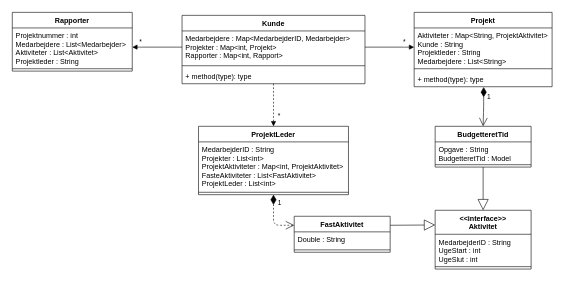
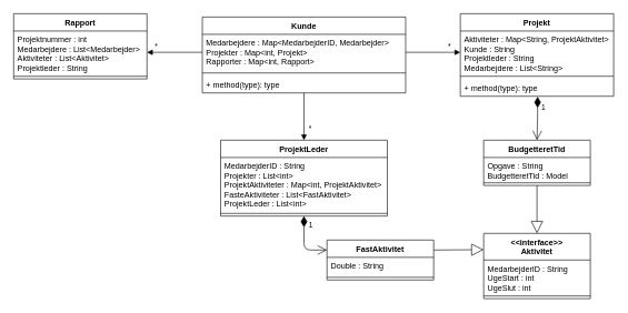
  <mxCell id="0" />
  <mxCell id="1" parent="0" />
  <mxCell id="2" value="Kunde" style="swimlane;fontStyle=1;align=center;verticalAlign=top;childLayout=stackLayout;horizontal=1;startSize=26;horizontalStack=0;resizeParent=1;resizeParentMax=0;resizeLast=0;collapsible=1;marginBottom=0;" vertex="1" parent="1"><mxGeometry x="303" y="25" width="305" height="114" as="geometry" /></mxCell>
  <mxCell id="3" value="Medarbejdere : Map&lt;MedarbejderID, Medarbejder&gt;&#10;Projekter : Map&lt;int, Projekt&gt;&#10;Rapporter : Map&lt;int, Rapport&gt;" style="text;strokeColor=none;fillColor=none;align=left;verticalAlign=top;spacingLeft=4;spacingRight=4;overflow=hidden;rotatable=0;points=[[0,0.5],[1,0.5]];portConstraint=eastwest;" vertex="1" parent="2"><mxGeometry y="26" width="305" height="54" as="geometry" /></mxCell>
  <mxCell id="4" value="" style="line;strokeWidth=1;fillColor=none;align=left;verticalAlign=middle;spacingTop=-1;spacingLeft=3;spacingRight=3;rotatable=0;labelPosition=right;points=[];portConstraint=eastwest;strokeColor=inherit;" vertex="1" parent="2"><mxGeometry y="80" width="305" height="8" as="geometry" /></mxCell>
  <mxCell id="5" value="+ method(type): type" style="text;strokeColor=none;fillColor=none;align=left;verticalAlign=top;spacingLeft=4;spacingRight=4;overflow=hidden;rotatable=0;points=[[0,0.5],[1,0.5]];portConstraint=eastwest;" vertex="1" parent="2"><mxGeometry y="88" width="305" height="26" as="geometry" /></mxCell>
- <mxCell id="6" value="Rapporter" style="swimlane;fontStyle=1;align=center;verticalAlign=top;childLayout=stackLayout;horizontal=1;startSize=26;horizontalStack=0;resizeParent=1;resizeParentMax=0;resizeLast=0;collapsible=1;marginBottom=0;" vertex="1" parent="1"><mxGeometry x="20" y="20" width="200" height="98" as="geometry" /></mxCell>
+ <mxCell id="6" value="Rapport" style="swimlane;fontStyle=1;align=center;verticalAlign=top;childLayout=stackLayout;horizontal=1;startSize=26;horizontalStack=0;resizeParent=1;resizeParentMax=0;resizeLast=0;collapsible=1;marginBottom=0;" vertex="1" parent="1"><mxGeometry x="20" y="20" width="200" height="98" as="geometry" /></mxCell>
  <mxCell id="7" value="Projektnummer : int&#10;Medarbejdere : List&lt;Medarbejder&gt;&#10;Aktiviteter : List&lt;Aktivitet&gt;&#10;Projektleder : String" style="text;strokeColor=none;fillColor=none;align=left;verticalAlign=top;spacingLeft=4;spacingRight=4;overflow=hidden;rotatable=0;points=[[0,0.5],[1,0.5]];portConstraint=eastwest;" vertex="1" parent="6"><mxGeometry y="26" width="200" height="64" as="geometry" /></mxCell>
  <mxCell id="8" value="" style="line;strokeWidth=1;fillColor=none;align=left;verticalAlign=middle;spacingTop=-1;spacingLeft=3;spacingRight=3;rotatable=0;labelPosition=right;points=[];portConstraint=eastwest;strokeColor=inherit;" vertex="1" parent="6"><mxGeometry y="90" width="200" height="8" as="geometry" /></mxCell>
  <mxCell id="9" value="" style="endArrow=block;endFill=1;html=1;edgeStyle=orthogonalEdgeStyle;align=left;verticalAlign=top;exitX=0;exitY=0.5;exitDx=0;exitDy=0;entryX=1;entryY=0.5;entryDx=0;entryDy=0;" edge="1" parent="1" source="3" target="7"><mxGeometry x="-0.203" y="12" relative="1" as="geometry"><mxPoint x="237" y="190" as="sourcePoint" /><mxPoint x="200" y="170" as="targetPoint" /><mxPoint as="offset" /></mxGeometry></mxCell>
  <mxCell id="10" value="*" style="edgeLabel;resizable=0;html=1;align=left;verticalAlign=bottom;" connectable="0" vertex="1" parent="9"><mxGeometry x="-1" relative="1" as="geometry"><mxPoint x="-73" as="offset" /></mxGeometry></mxCell>
  <mxCell id="11" value="Projekt" style="swimlane;fontStyle=1;align=center;verticalAlign=top;childLayout=stackLayout;horizontal=1;startSize=26;horizontalStack=0;resizeParent=1;resizeParentMax=0;resizeLast=0;collapsible=1;marginBottom=0;" vertex="1" parent="1"><mxGeometry x="690" y="20" width="230" height="124" as="geometry" /></mxCell>
  <mxCell id="12" value="Aktiviteter : Map&lt;String, ProjektAktivitet&gt;&#10;Kunde : String&#10;Projektleder : String&#10;Medarbejdere : List&lt;String&gt;" style="text;strokeColor=none;fillColor=none;align=left;verticalAlign=top;spacingLeft=4;spacingRight=4;overflow=hidden;rotatable=0;points=[[0,0.5],[1,0.5]];portConstraint=eastwest;" vertex="1" parent="11"><mxGeometry y="26" width="230" height="64" as="geometry" /></mxCell>
  <mxCell id="13" value="" style="line;strokeWidth=1;fillColor=none;align=left;verticalAlign=middle;spacingTop=-1;spacingLeft=3;spacingRight=3;rotatable=0;labelPosition=right;points=[];portConstraint=eastwest;strokeColor=inherit;" vertex="1" parent="11"><mxGeometry y="90" width="230" height="8" as="geometry" /></mxCell>
  <mxCell id="14" value="+ method(type): type" style="text;strokeColor=none;fillColor=none;align=left;verticalAlign=top;spacingLeft=4;spacingRight=4;overflow=hidden;rotatable=0;points=[[0,0.5],[1,0.5]];portConstraint=eastwest;" vertex="1" parent="11"><mxGeometry y="98" width="230" height="26" as="geometry" /></mxCell>
  <mxCell id="15" value="&lt;&lt;interface&gt;&gt;&#10;Aktivitet" style="swimlane;fontStyle=1;align=center;verticalAlign=top;childLayout=stackLayout;horizontal=1;startSize=40;horizontalStack=0;resizeParent=1;resizeParentMax=0;resizeLast=0;collapsible=1;marginBottom=0;" vertex="1" parent="1"><mxGeometry x="725" y="350" width="160" height="98" as="geometry" /></mxCell>
  <mxCell id="16" value="MedarbejderID : String&#10;UgeStart : int&#10;UgeSlut : int" style="text;strokeColor=none;fillColor=none;align=left;verticalAlign=top;spacingLeft=4;spacingRight=4;overflow=hidden;rotatable=0;points=[[0,0.5],[1,0.5]];portConstraint=eastwest;" vertex="1" parent="15"><mxGeometry y="40" width="160" height="50" as="geometry" /></mxCell>
  <mxCell id="17" value="" style="line;strokeWidth=1;fillColor=none;align=left;verticalAlign=middle;spacingTop=-1;spacingLeft=3;spacingRight=3;rotatable=0;labelPosition=right;points=[];portConstraint=eastwest;strokeColor=inherit;" vertex="1" parent="15"><mxGeometry y="90" width="160" height="8" as="geometry" /></mxCell>
  <mxCell id="18" value="FastAktivitet" style="swimlane;fontStyle=1;align=center;verticalAlign=top;childLayout=stackLayout;horizontal=1;startSize=26;horizontalStack=0;resizeParent=1;resizeParentMax=0;resizeLast=0;collapsible=1;marginBottom=0;" vertex="1" parent="1"><mxGeometry x="490" y="360" width="160" height="60" as="geometry" /></mxCell>
  <mxCell id="19" value="Double : String" style="text;strokeColor=none;fillColor=none;align=left;verticalAlign=top;spacingLeft=4;spacingRight=4;overflow=hidden;rotatable=0;points=[[0,0.5],[1,0.5]];portConstraint=eastwest;" vertex="1" parent="18"><mxGeometry y="26" width="160" height="26" as="geometry" /></mxCell>
  <mxCell id="20" value="" style="line;strokeWidth=1;fillColor=none;align=left;verticalAlign=middle;spacingTop=-1;spacingLeft=3;spacingRight=3;rotatable=0;labelPosition=right;points=[];portConstraint=eastwest;strokeColor=inherit;" vertex="1" parent="18"><mxGeometry y="52" width="160" height="8" as="geometry" /></mxCell>
  <mxCell id="21" value="BudgetteretTid" style="swimlane;fontStyle=1;align=center;verticalAlign=top;childLayout=stackLayout;horizontal=1;startSize=26;horizontalStack=0;resizeParent=1;resizeParentMax=0;resizeLast=0;collapsible=1;marginBottom=0;" vertex="1" parent="1"><mxGeometry x="725" y="210" width="160" height="68" as="geometry" /></mxCell>
  <mxCell id="22" value="Opgave : String&#10;BudgetteretTid : Model" style="text;strokeColor=none;fillColor=none;align=left;verticalAlign=top;spacingLeft=4;spacingRight=4;overflow=hidden;rotatable=0;points=[[0,0.5],[1,0.5]];portConstraint=eastwest;" vertex="1" parent="21"><mxGeometry y="26" width="160" height="34" as="geometry" /></mxCell>
  <mxCell id="23" value="" style="line;strokeWidth=1;fillColor=none;align=left;verticalAlign=middle;spacingTop=-1;spacingLeft=3;spacingRight=3;rotatable=0;labelPosition=right;points=[];portConstraint=eastwest;strokeColor=inherit;" vertex="1" parent="21"><mxGeometry y="60" width="160" height="8" as="geometry" /></mxCell>
  <mxCell id="24" value="" style="endArrow=block;endSize=16;endFill=0;html=1;entryX=0;entryY=0.25;entryDx=0;entryDy=0;exitX=1;exitY=0.25;exitDx=0;exitDy=0;" edge="1" parent="1" source="18" target="15"><mxGeometry width="160" relative="1" as="geometry"><mxPoint x="660" y="390" as="sourcePoint" /><mxPoint x="810" y="140" as="targetPoint" /></mxGeometry></mxCell>
  <mxCell id="25" value="" style="endArrow=block;endSize=16;endFill=0;html=1;entryX=0.5;entryY=0;entryDx=0;entryDy=0;exitX=0.5;exitY=1;exitDx=0;exitDy=0;" edge="1" parent="1" source="21" target="15"><mxGeometry width="160" relative="1" as="geometry"><mxPoint x="660" y="260" as="sourcePoint" /><mxPoint x="820" y="260" as="targetPoint" /></mxGeometry></mxCell>
  <mxCell id="26" value="1" style="endArrow=open;html=1;endSize=12;startArrow=diamondThin;startSize=14;startFill=1;edgeStyle=orthogonalEdgeStyle;align=left;verticalAlign=bottom;exitX=0.504;exitY=1.022;exitDx=0;exitDy=0;exitPerimeter=0;entryX=0.5;entryY=0;entryDx=0;entryDy=0;" edge="1" parent="1" source="14" target="21"><mxGeometry x="-0.233" y="4" relative="1" as="geometry"><mxPoint x="760" y="160" as="sourcePoint" /><mxPoint x="820" y="200" as="targetPoint" /><mxPoint as="offset" /></mxGeometry></mxCell>
  <mxCell id="27" value="ProjektLeder" style="swimlane;fontStyle=1;align=center;verticalAlign=top;childLayout=stackLayout;horizontal=1;startSize=26;horizontalStack=0;resizeParent=1;resizeParentMax=0;resizeLast=0;collapsible=1;marginBottom=0;" vertex="1" parent="1"><mxGeometry x="330.5" y="210" width="250" height="114" as="geometry"><mxRectangle x="210" y="300" width="100" height="30" as="alternateBounds" /></mxGeometry></mxCell>
  <mxCell id="28" value="MedarbejderID : String&#10;Projekter : List&lt;int&gt;&#10;ProjektAktiviteter : Map&lt;int, ProjektAktivitet&gt;&#10;FasteAktiviteter : List&lt;FastAktivitet&gt;&#10;ProjektLeder : List&lt;int&gt;" style="text;strokeColor=none;fillColor=none;align=left;verticalAlign=top;spacingLeft=4;spacingRight=4;overflow=hidden;rotatable=0;points=[[0,0.5],[1,0.5]];portConstraint=eastwest;" vertex="1" parent="27"><mxGeometry y="26" width="250" height="80" as="geometry" /></mxCell>
  <mxCell id="29" value="" style="line;strokeWidth=1;fillColor=none;align=left;verticalAlign=middle;spacingTop=-1;spacingLeft=3;spacingRight=3;rotatable=0;labelPosition=right;points=[];portConstraint=eastwest;strokeColor=inherit;" vertex="1" parent="27"><mxGeometry y="106" width="250" height="8" as="geometry" /></mxCell>
- <mxCell id="30" value="1" style="endArrow=open;html=1;endSize=12;startArrow=diamondThin;startSize=14;startFill=1;edgeStyle=orthogonalEdgeStyle;align=left;verticalAlign=bottom;exitX=0.5;exitY=1;exitDx=0;exitDy=0;entryX=0;entryY=0.25;entryDx=0;entryDy=0;dashed=1;" edge="1" parent="1" source="27" target="18"><mxGeometry x="-0.466" y="5" relative="1" as="geometry"><mxPoint x="410" y="370" as="sourcePoint" /><mxPoint x="570" y="370" as="targetPoint" /><mxPoint as="offset" /></mxGeometry></mxCell>
- <mxCell id="31" value="" style="endArrow=block;endFill=1;html=1;edgeStyle=orthogonalEdgeStyle;align=left;verticalAlign=top;entryX=0.5;entryY=0;entryDx=0;entryDy=0;exitX=0.5;exitY=1;exitDx=0;exitDy=0;dashed=1;" edge="1" parent="1" source="2" target="27"><mxGeometry x="-1" relative="1" as="geometry"><mxPoint x="510" y="170" as="sourcePoint" /><mxPoint x="570" y="200" as="targetPoint" /></mxGeometry></mxCell>
+ <mxCell id="30" value="1" style="endArrow=open;html=1;endSize=12;startArrow=diamondThin;startSize=14;startFill=1;edgeStyle=orthogonalEdgeStyle;align=left;verticalAlign=bottom;exitX=0.5;exitY=1;exitDx=0;exitDy=0;entryX=0;entryY=0.25;entryDx=0;entryDy=0;" edge="1" parent="1" source="27" target="18"><mxGeometry x="-0.466" y="5" relative="1" as="geometry"><mxPoint x="410" y="370" as="sourcePoint" /><mxPoint x="570" y="370" as="targetPoint" /><mxPoint as="offset" /></mxGeometry></mxCell>
+ <mxCell id="31" value="" style="endArrow=block;endFill=1;html=1;edgeStyle=orthogonalEdgeStyle;align=left;verticalAlign=top;entryX=0.5;entryY=0;entryDx=0;entryDy=0;exitX=0.5;exitY=1;exitDx=0;exitDy=0;" edge="1" parent="1" source="2" target="27"><mxGeometry x="-1" relative="1" as="geometry"><mxPoint x="510" y="170" as="sourcePoint" /><mxPoint x="570" y="200" as="targetPoint" /></mxGeometry></mxCell>
  <mxCell id="32" value="*" style="edgeLabel;resizable=0;html=1;align=left;verticalAlign=bottom;" connectable="0" vertex="1" parent="31"><mxGeometry x="-1" relative="1" as="geometry"><mxPoint x="5" y="61" as="offset" /></mxGeometry></mxCell>
  <mxCell id="33" value="" style="endArrow=block;endFill=1;html=1;edgeStyle=orthogonalEdgeStyle;align=left;verticalAlign=top;exitX=1;exitY=0.5;exitDx=0;exitDy=0;entryX=0;entryY=0.5;entryDx=0;entryDy=0;" edge="1" parent="1" source="3" target="12"><mxGeometry x="-1" relative="1" as="geometry"><mxPoint x="590" y="210" as="sourcePoint" /><mxPoint x="750" y="210" as="targetPoint" /></mxGeometry></mxCell>
  <mxCell id="34" value="*" style="edgeLabel;resizable=0;html=1;align=left;verticalAlign=bottom;" connectable="0" vertex="1" parent="33"><mxGeometry x="-1" relative="1" as="geometry"><mxPoint x="62" as="offset" /></mxGeometry></mxCell>
